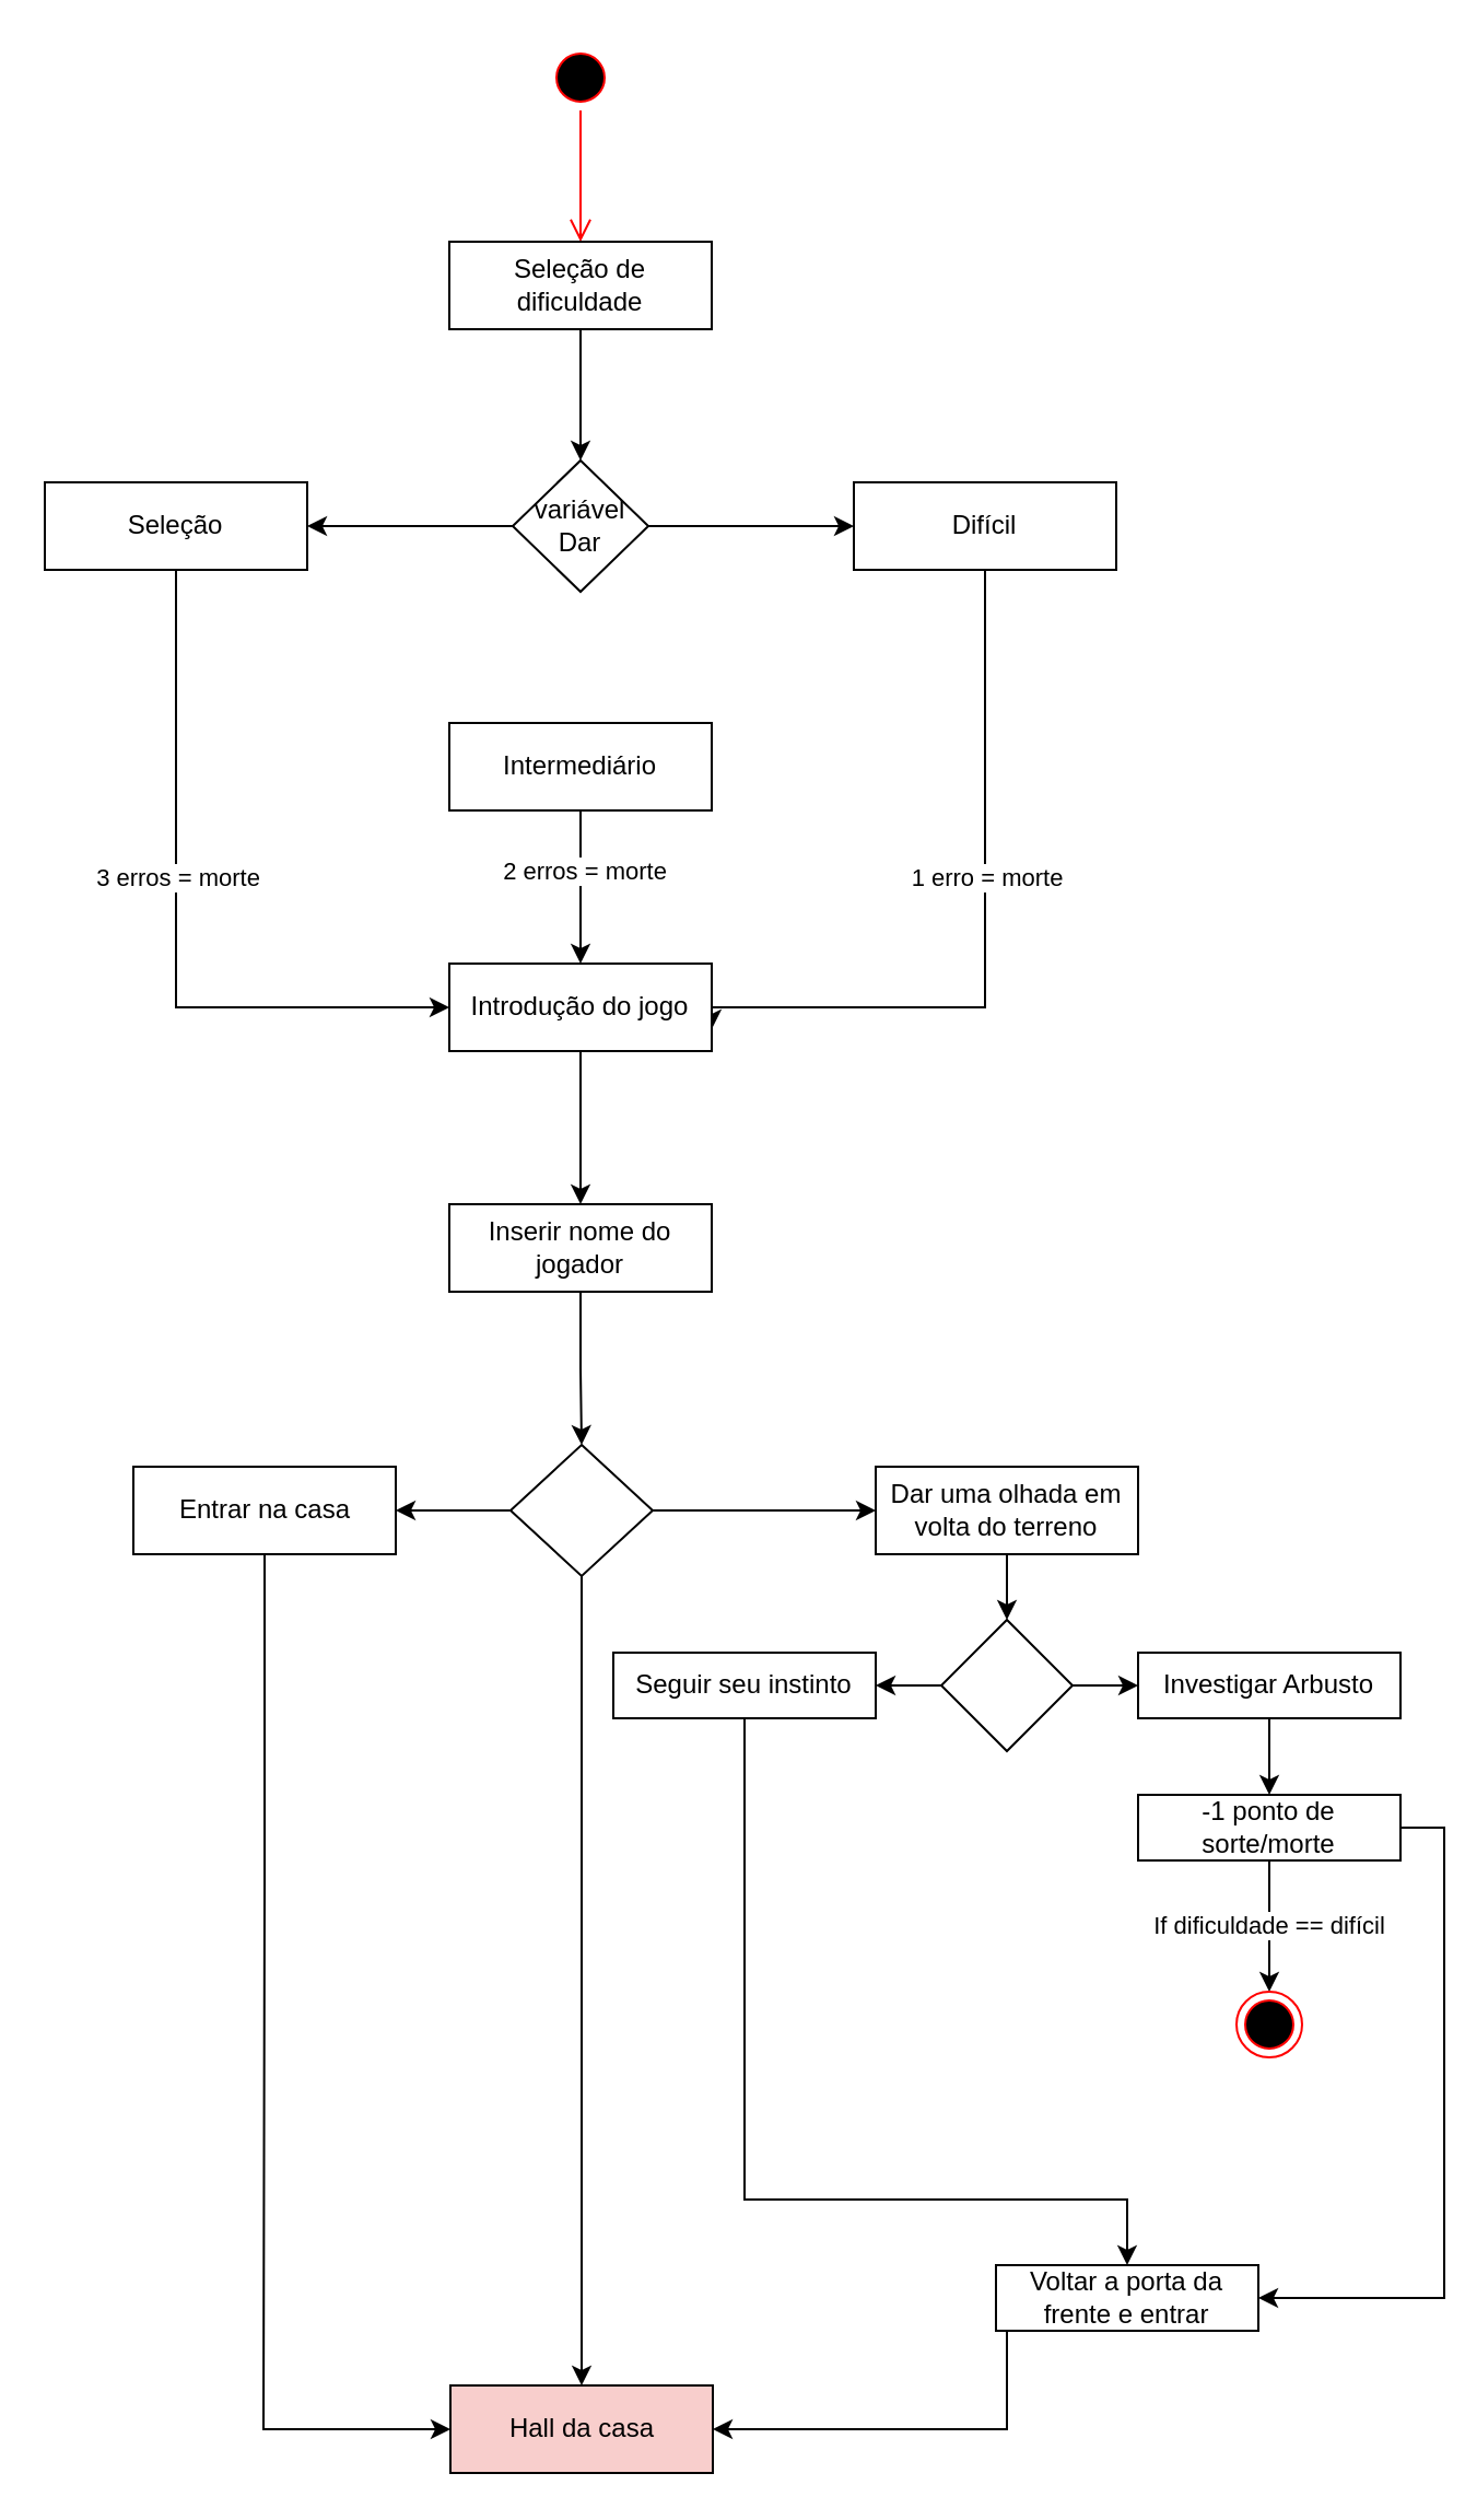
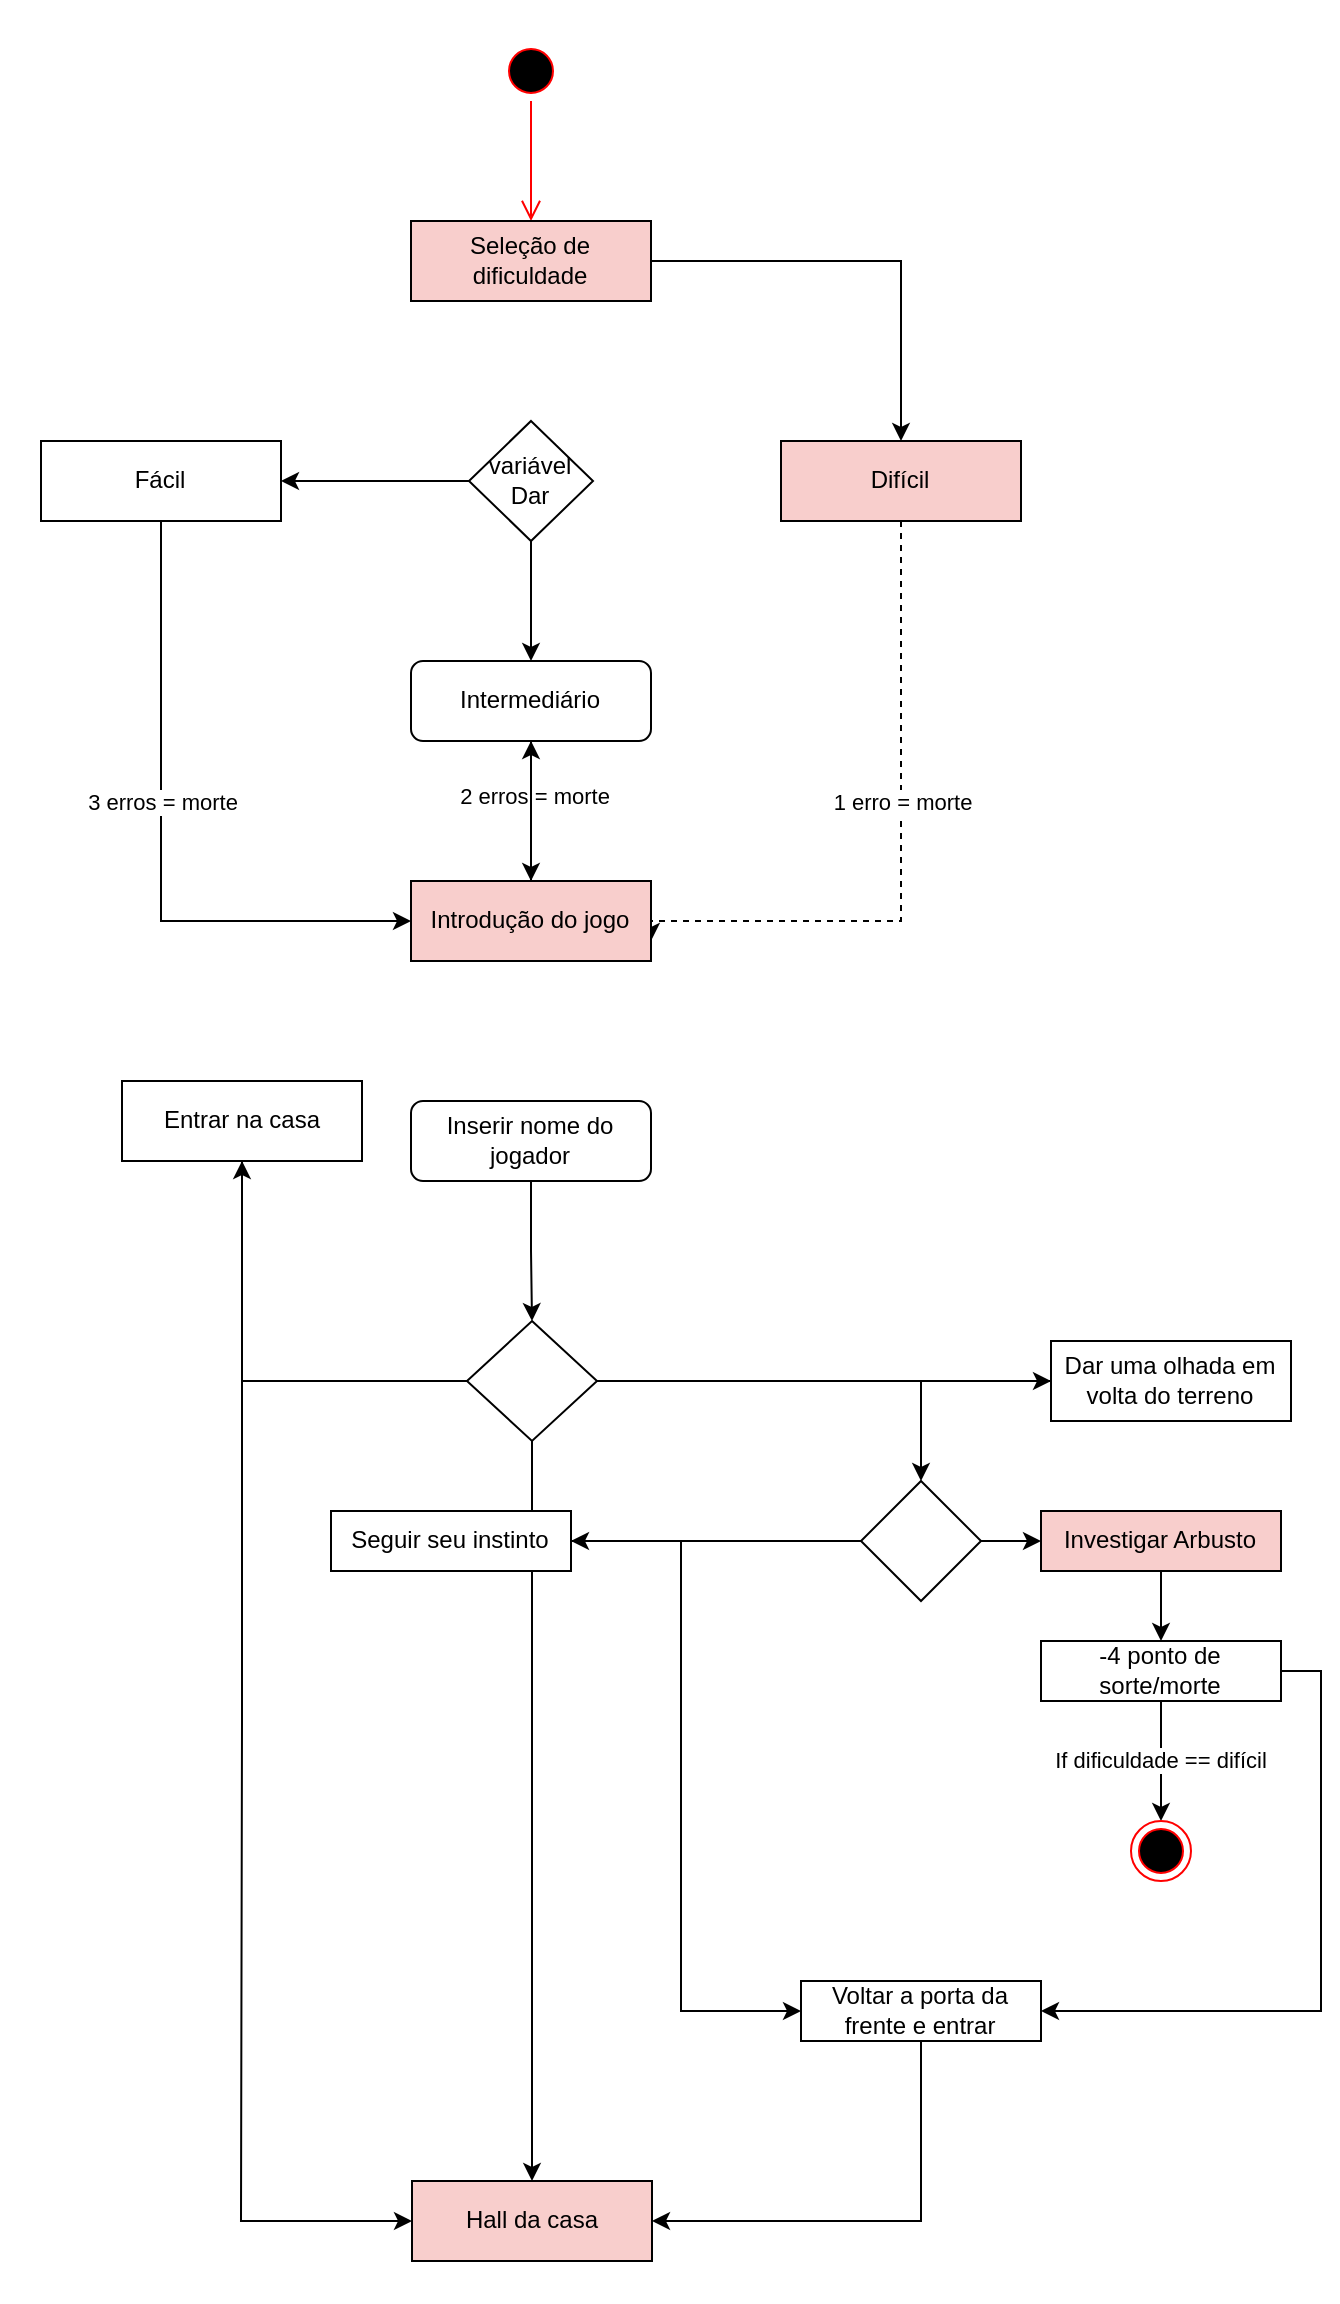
  <mxCell id="0" />
  <mxCell id="1" parent="0" />
  <mxCell id="2" value="" style="ellipse;html=1;shape=startState;fillColor=#000000;strokeColor=#ff0000;" vertex="1" parent="1"><mxGeometry x="250" width="30" height="30" as="geometry" y="20" /></mxCell>
  <mxCell id="3" value="" style="edgeStyle=orthogonalEdgeStyle;html=1;verticalAlign=bottom;endArrow=open;endSize=8;strokeColor=#ff0000;rounded=0;" edge="1" source="2" parent="1"><mxGeometry relative="1" as="geometry"><mxPoint x="265" y="110" as="targetPoint" /></mxGeometry></mxCell>
- <mxCell id="4" value="" style="edgeStyle=orthogonalEdgeStyle;rounded=0;orthogonalLoop=1;jettySize=auto;html=1;" edge="1" parent="1" source="5" target="9"><mxGeometry relative="1" as="geometry" /></mxCell>
- <mxCell id="5" value="Seleção de dificuldade" style="whiteSpace=wrap;html=1;" vertex="1" parent="1"><mxGeometry x="205" y="110" width="120" height="40" as="geometry" /></mxCell>
+ <mxCell id="4" value="" style="edgeStyle=orthogonalEdgeStyle;rounded=0;orthogonalLoop=1;jettySize=auto;html=1;" edge="1" parent="1" source="5" target="12"><mxGeometry relative="1" as="geometry" /></mxCell>
+ <mxCell id="5" value="Seleção de dificuldade" style="whiteSpace=wrap;html=1;fillColor=#f8cecc;" vertex="1" parent="1"><mxGeometry x="205" y="110" width="120" height="40" as="geometry" /></mxCell>
  <mxCell id="6" value="" style="edgeStyle=orthogonalEdgeStyle;rounded=0;orthogonalLoop=1;jettySize=auto;html=1;" edge="1" parent="1" source="9" target="15"><mxGeometry relative="1" as="geometry" /></mxCell>
- <mxCell id="8" style="edgeStyle=orthogonalEdgeStyle;rounded=0;orthogonalLoop=1;jettySize=auto;html=1;exitX=1;exitY=0.5;exitDx=0;exitDy=0;entryX=0;entryY=0.5;entryDx=0;entryDy=0;" edge="1" parent="1" source="9" target="12"><mxGeometry relative="1" as="geometry" /></mxCell>
+ <mxCell id="7" value="" style="edgeStyle=orthogonalEdgeStyle;rounded=0;orthogonalLoop=1;jettySize=auto;html=1;" edge="1" parent="1" source="9" target="18"><mxGeometry relative="1" as="geometry" /></mxCell>
  <mxCell id="9" value="variável Dar" style="rhombus;whiteSpace=wrap;html=1;" vertex="1" parent="1"><mxGeometry x="234" y="210" width="62" height="60" as="geometry" /></mxCell>
- <mxCell id="10" style="edgeStyle=orthogonalEdgeStyle;rounded=0;orthogonalLoop=1;jettySize=auto;html=1;entryX=1;entryY=0.75;entryDx=0;entryDy=0;" edge="1" parent="1" source="12" target="20"><mxGeometry relative="1" as="geometry"><Array as="points"><mxPoint x="450" y="460" /><mxPoint x="325" y="460" /></Array></mxGeometry></mxCell>
+ <mxCell id="10" style="edgeStyle=orthogonalEdgeStyle;rounded=0;orthogonalLoop=1;jettySize=auto;html=1;entryX=1;entryY=0.75;entryDx=0;entryDy=0;dashed=1;" edge="1" parent="1" source="12" target="20"><mxGeometry relative="1" as="geometry"><Array as="points"><mxPoint x="450" y="460" /><mxPoint x="325" y="460" /></Array></mxGeometry></mxCell>
  <mxCell id="11" value="1 erro = morte" style="edgeLabel;html=1;align=center;verticalAlign=middle;resizable=0;points=[];" vertex="1" connectable="0" parent="10"><mxGeometry x="-0.14" y="-1" relative="1" as="geometry"><mxPoint x="1" y="-4" as="offset" /></mxGeometry></mxCell>
- <mxCell id="12" value="Difícil" style="whiteSpace=wrap;html=1;" vertex="1" parent="1"><mxGeometry x="390" y="220" width="120" height="40" as="geometry" /></mxCell>
+ <mxCell id="12" value="Difícil" style="whiteSpace=wrap;html=1;fillColor=#f8cecc;" vertex="1" parent="1"><mxGeometry x="390" y="220" width="120" height="40" as="geometry" /></mxCell>
  <mxCell id="13" value="" style="edgeStyle=orthogonalEdgeStyle;rounded=0;orthogonalLoop=1;jettySize=auto;html=1;entryX=0;entryY=0.5;entryDx=0;entryDy=0;" edge="1" parent="1" source="15" target="20"><mxGeometry relative="1" as="geometry"><mxPoint x="80" y="470" as="targetPoint" /><Array as="points"><mxPoint x="80" y="460" /></Array></mxGeometry></mxCell>
  <mxCell id="14" value="3 erros = morte" style="edgeLabel;html=1;align=center;verticalAlign=middle;resizable=0;points=[];" vertex="1" connectable="0" parent="13"><mxGeometry x="-0.28" relative="1" as="geometry"><mxPoint y="23" as="offset" /></mxGeometry></mxCell>
- <mxCell id="15" value="Seleção" style="whiteSpace=wrap;html=1;" vertex="1" parent="1"><mxGeometry x="20" y="220" width="120" height="40" as="geometry" /></mxCell>
+ <mxCell id="15" value="Fácil" style="whiteSpace=wrap;html=1;" vertex="1" parent="1"><mxGeometry x="20" y="220" width="120" height="40" as="geometry" /></mxCell>
  <mxCell id="16" style="edgeStyle=orthogonalEdgeStyle;rounded=0;orthogonalLoop=1;jettySize=auto;html=1;" edge="1" parent="1" source="18"><mxGeometry relative="1" as="geometry"><mxPoint x="265" y="440" as="targetPoint" /></mxGeometry></mxCell>
  <mxCell id="17" value="2 erros = morte" style="edgeLabel;html=1;align=center;verticalAlign=middle;resizable=0;points=[];" vertex="1" connectable="0" parent="16"><mxGeometry x="-0.244" y="1" relative="1" as="geometry"><mxPoint as="offset" /></mxGeometry></mxCell>
- <mxCell id="18" value="Intermediário" style="whiteSpace=wrap;html=1;" vertex="1" parent="1"><mxGeometry x="205" y="330" width="120" height="40" as="geometry" /></mxCell>
- <mxCell id="19" value="" style="edgeStyle=orthogonalEdgeStyle;rounded=0;orthogonalLoop=1;jettySize=auto;html=1;" edge="1" parent="1" source="20" target="22"><mxGeometry relative="1" as="geometry" /></mxCell>
- <mxCell id="20" value="Introdução do jogo" style="whiteSpace=wrap;html=1;" vertex="1" parent="1"><mxGeometry x="205" y="440" width="120" height="40" as="geometry" /></mxCell>
+ <mxCell id="18" value="Intermediário" style="whiteSpace=wrap;html=1;rounded=1;" vertex="1" parent="1"><mxGeometry x="205" y="330" width="120" height="40" as="geometry" /></mxCell>
+ <mxCell id="19" value="" style="edgeStyle=orthogonalEdgeStyle;rounded=0;orthogonalLoop=1;jettySize=auto;html=1;" edge="1" parent="1" source="20" target="18"><mxGeometry relative="1" as="geometry" /></mxCell>
+ <mxCell id="20" value="Introdução do jogo" style="whiteSpace=wrap;html=1;fillColor=#f8cecc;" vertex="1" parent="1"><mxGeometry x="205" y="440" width="120" height="40" as="geometry" /></mxCell>
  <mxCell id="21" value="" style="edgeStyle=orthogonalEdgeStyle;rounded=0;orthogonalLoop=1;jettySize=auto;html=1;" edge="1" parent="1" source="22" target="26"><mxGeometry relative="1" as="geometry" /></mxCell>
- <mxCell id="22" value="Inserir nome do jogador" style="whiteSpace=wrap;html=1;" vertex="1" parent="1"><mxGeometry x="205" y="550" width="120" height="40" as="geometry" /></mxCell>
+ <mxCell id="22" value="Inserir nome do jogador" style="whiteSpace=wrap;html=1;rounded=1;" vertex="1" parent="1"><mxGeometry x="205" y="550" width="120" height="40" as="geometry" /></mxCell>
  <mxCell id="23" value="" style="edgeStyle=orthogonalEdgeStyle;rounded=0;orthogonalLoop=1;jettySize=auto;html=1;" edge="1" parent="1" source="26" target="28"><mxGeometry relative="1" as="geometry" /></mxCell>
  <mxCell id="24" value="" style="edgeStyle=orthogonalEdgeStyle;rounded=0;orthogonalLoop=1;jettySize=auto;html=1;" edge="1" parent="1" source="26" target="30"><mxGeometry relative="1" as="geometry" /></mxCell>
  <mxCell id="25" value="" style="edgeStyle=orthogonalEdgeStyle;rounded=0;orthogonalLoop=1;jettySize=auto;html=1;" edge="1" parent="1" source="26" target="31"><mxGeometry relative="1" as="geometry" /></mxCell>
  <mxCell id="26" value="" style="rhombus;whiteSpace=wrap;html=1;" vertex="1" parent="1"><mxGeometry x="233" y="660" width="65" height="60" as="geometry" /></mxCell>
  <mxCell id="27" value="" style="edgeStyle=orthogonalEdgeStyle;rounded=0;orthogonalLoop=1;jettySize=auto;html=1;" edge="1" parent="1" source="28" target="34"><mxGeometry relative="1" as="geometry" /></mxCell>
- <mxCell id="28" value="Dar uma olhada em volta do terreno" style="whiteSpace=wrap;html=1;" vertex="1" parent="1"><mxGeometry x="400" y="670" width="120" height="40" as="geometry" /></mxCell>
+ <mxCell id="28" value="Dar uma olhada em volta do terreno" style="whiteSpace=wrap;html=1;" vertex="1" parent="1"><mxGeometry x="525" y="670" width="120" height="40" as="geometry" /></mxCell>
  <mxCell id="29" style="edgeStyle=orthogonalEdgeStyle;rounded=0;orthogonalLoop=1;jettySize=auto;html=1;entryX=0;entryY=0.5;entryDx=0;entryDy=0;" edge="1" parent="1" source="30" target="31"><mxGeometry relative="1" as="geometry"><mxPoint x="200" y="1110" as="targetPoint" /><Array as="points"><mxPoint x="121" y="860" /><mxPoint x="120" y="1110" /></Array></mxGeometry></mxCell>
- <mxCell id="30" value="Entrar na casa" style="whiteSpace=wrap;html=1;" vertex="1" parent="1"><mxGeometry x="60.5" y="670" width="120" height="40" as="geometry" /></mxCell>
+ <mxCell id="30" value="Entrar na casa" style="whiteSpace=wrap;html=1;" vertex="1" parent="1"><mxGeometry x="60.5" y="540" width="120" height="40" as="geometry" /></mxCell>
  <mxCell id="31" value="Hall da casa" style="whiteSpace=wrap;html=1;fillColor=#f8cecc;" vertex="1" parent="1"><mxGeometry x="205.5" y="1090" width="120" height="40" as="geometry" /></mxCell>
  <mxCell id="32" value="" style="edgeStyle=orthogonalEdgeStyle;rounded=0;orthogonalLoop=1;jettySize=auto;html=1;" edge="1" parent="1" source="34" target="36"><mxGeometry relative="1" as="geometry" /></mxCell>
  <mxCell id="33" value="" style="edgeStyle=orthogonalEdgeStyle;rounded=0;orthogonalLoop=1;jettySize=auto;html=1;" edge="1" parent="1" source="34" target="41"><mxGeometry relative="1" as="geometry" /></mxCell>
  <mxCell id="34" value="" style="rhombus;whiteSpace=wrap;html=1;" vertex="1" parent="1"><mxGeometry x="430" y="740" width="60" height="60" as="geometry" /></mxCell>
  <mxCell id="35" value="" style="edgeStyle=orthogonalEdgeStyle;rounded=0;orthogonalLoop=1;jettySize=auto;html=1;" edge="1" parent="1" source="36" target="39"><mxGeometry relative="1" as="geometry" /></mxCell>
- <mxCell id="36" value="Investigar Arbusto" style="whiteSpace=wrap;html=1;" vertex="1" parent="1"><mxGeometry x="520" y="755" width="120" height="30" as="geometry" /></mxCell>
+ <mxCell id="36" value="Investigar Arbusto" style="whiteSpace=wrap;html=1;fillColor=#f8cecc;" vertex="1" parent="1"><mxGeometry x="520" y="755" width="120" height="30" as="geometry" /></mxCell>
  <mxCell id="37" value="If dificuldade == difícil" style="edgeStyle=orthogonalEdgeStyle;rounded=0;orthogonalLoop=1;jettySize=auto;html=1;" edge="1" parent="1" source="39" target="42"><mxGeometry relative="1" as="geometry"><Array as="points"><mxPoint x="580" y="870" /><mxPoint x="580" y="870" /></Array></mxGeometry></mxCell>
  <mxCell id="38" style="edgeStyle=orthogonalEdgeStyle;rounded=0;orthogonalLoop=1;jettySize=auto;html=1;exitX=1;exitY=0.5;exitDx=0;exitDy=0;entryX=1;entryY=0.5;entryDx=0;entryDy=0;" edge="1" parent="1" source="39" target="44"><mxGeometry relative="1" as="geometry" /></mxCell>
- <mxCell id="39" value="-1 ponto de sorte/morte" style="whiteSpace=wrap;html=1;" vertex="1" parent="1"><mxGeometry x="520" y="820" width="120" height="30" as="geometry" /></mxCell>
+ <mxCell id="39" value="-4 ponto de sorte/morte" style="whiteSpace=wrap;html=1;" vertex="1" parent="1"><mxGeometry x="520" y="820" width="120" height="30" as="geometry" /></mxCell>
  <mxCell id="40" value="" style="edgeStyle=orthogonalEdgeStyle;rounded=0;orthogonalLoop=1;jettySize=auto;html=1;" edge="1" parent="1" source="41" target="44"><mxGeometry relative="1" as="geometry"><Array as="points"><mxPoint x="340" y="1005" /></Array></mxGeometry></mxCell>
- <mxCell id="41" value="Seguir seu instinto" style="whiteSpace=wrap;html=1;" vertex="1" parent="1"><mxGeometry x="280" y="755" width="120" height="30" as="geometry" /></mxCell>
+ <mxCell id="41" value="Seguir seu instinto" style="whiteSpace=wrap;html=1;" vertex="1" parent="1"><mxGeometry x="165" y="755" width="120" height="30" as="geometry" /></mxCell>
  <mxCell id="42" value="" style="ellipse;html=1;shape=endState;fillColor=#000000;strokeColor=#ff0000;" vertex="1" parent="1"><mxGeometry x="565" y="910" width="30" height="30" as="geometry" /></mxCell>
  <mxCell id="43" style="edgeStyle=orthogonalEdgeStyle;rounded=0;orthogonalLoop=1;jettySize=auto;html=1;entryX=1;entryY=0.5;entryDx=0;entryDy=0;" edge="1" parent="1" source="44" target="31"><mxGeometry relative="1" as="geometry"><Array as="points"><mxPoint x="460" y="1110" /></Array></mxGeometry></mxCell>
- <mxCell id="44" value="Voltar a porta da frente e entrar" style="whiteSpace=wrap;html=1;" vertex="1" parent="1"><mxGeometry x="455" y="1035" width="120" height="30" as="geometry" /></mxCell>
+ <mxCell id="44" value="Voltar a porta da frente e entrar" style="whiteSpace=wrap;html=1;" vertex="1" parent="1"><mxGeometry x="400" y="990" width="120" height="30" as="geometry" /></mxCell>
